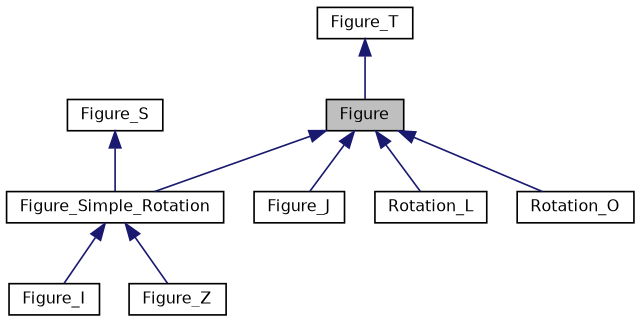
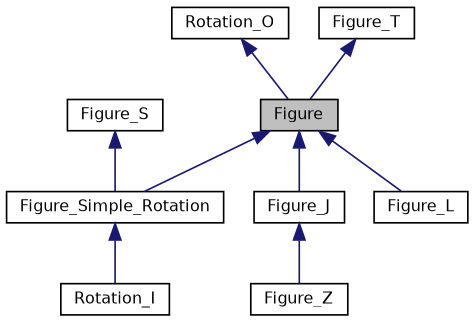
  digraph {
    node [color=black fillcolor=white fontname=Helvetica fontsize=10 shape=record style=filled]
    edge [color=midnightblue dir=back fontname=Helvetica fontsize=10 labelfontname=Helvetica labelfontsize=10 style=solid]
    n1 [fillcolor=grey75 fontcolor=black height=0.2 label=Figure width=0.4]
    n2 [height=0.2 label=Figure_J width=0.4]
-   n3 [height=0.2 label=Rotation_L width=0.4]
+   n3 [height=0.2 label=Figure_L width=0.4]
    n4 [height=0.2 label=Rotation_O width=0.4]
    n5 [height=0.2 label=Figure_Simple_Rotation width=0.4]
-   n6 [height=0.2 label=Figure_I width=0.4]
+   n6 [height=0.2 label=Rotation_I width=0.4]
    n7 [height=0.2 label=Figure_Z width=0.4]
    n8 [height=0.2 label=Figure_T width=0.4]
    n9 [height=0.2 label=Figure_S width=0.4]
    n1 -> n2
    n1 -> n3
-   n1 -> n4
+   n4 -> n1
    n1 -> n5
    n5 -> n6
-   n5 -> n7
+   n2 -> n7
    n8 -> n1
    n9 -> n5
  }
